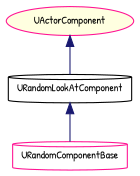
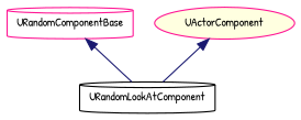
  digraph {
    fontname="Patrick Hand"
    node [color=deeppink fillcolor=white fontname="Patrick Hand" fontsize=10 shape=cylinder style=filled]
    edge [color=midnightblue dir=back fontname="Patrick Hand" fontsize=10 labelfontname=Helvetica labelfontsize=10 style=solid]
    n1 [color=black fontcolor=black height=0.2 label=URandomLookAtComponent width=0.4]
    n2 [height=0.2 label=URandomComponentBase width=0.4]
    n3 [fillcolor=lightyellow height=0.2 label=UActorComponent shape=ellipse width=0.4]
-   n1 -> n2
+   n2 -> n1
    n3 -> n1
  }
